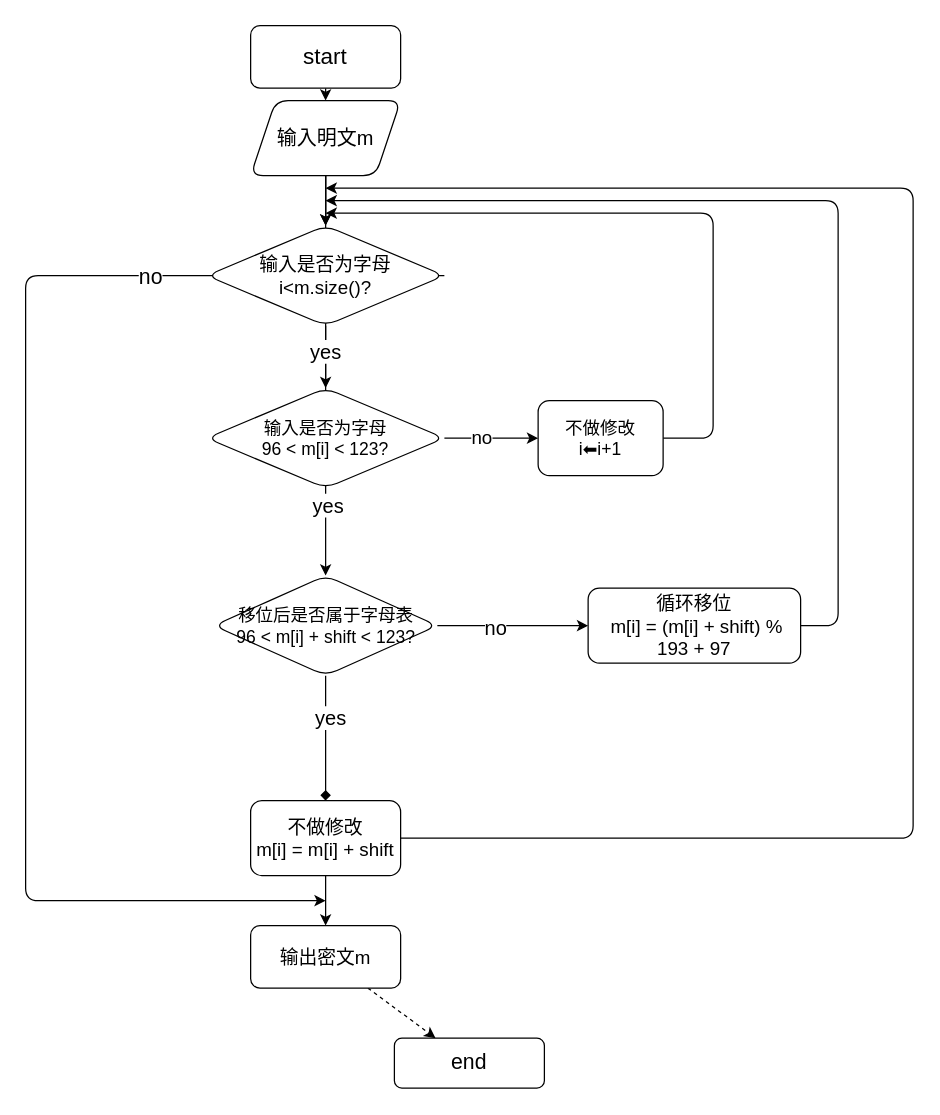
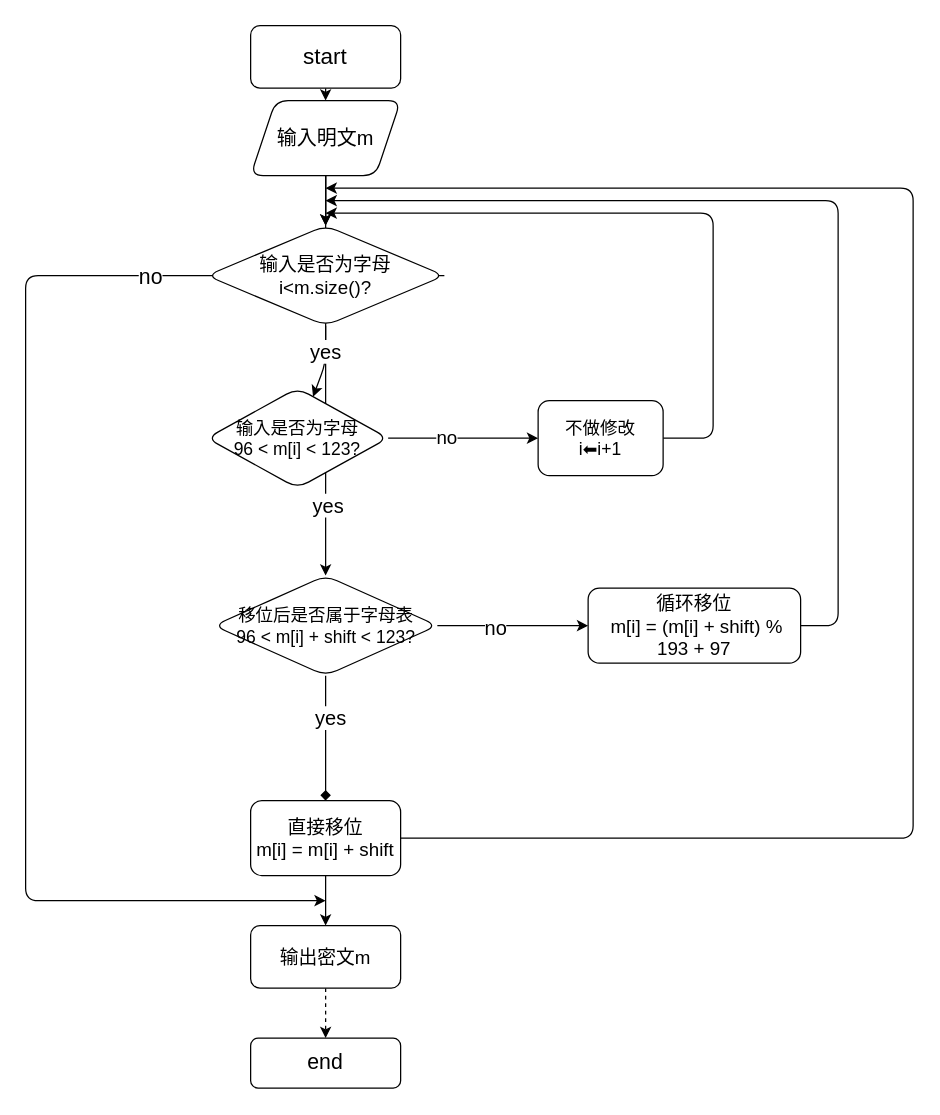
  <mxCell id="0" />
  <mxCell id="1" parent="0" />
  <mxCell id="2" value="" style="edgeStyle=none;html=1;fontSize=18;" parent="1" source="3" target="9" edge="1"><mxGeometry relative="1" as="geometry" /></mxCell>
  <mxCell id="3" value="&lt;font style=&quot;font-size: 18px&quot;&gt;start&lt;/font&gt;" style="rounded=1;whiteSpace=wrap;html=1;" parent="1" vertex="1"><mxGeometry x="200.01" width="120" height="50" as="geometry" y="20" /></mxCell>
  <mxCell id="4" value="" style="edgeStyle=none;html=1;fontSize=16;" parent="1" source="9" target="14" edge="1"><mxGeometry relative="1" as="geometry" /></mxCell>
  <mxCell id="5" value="&lt;font style=&quot;font-size: 16px&quot;&gt;yes&lt;/font&gt;" style="edgeLabel;html=1;align=center;verticalAlign=middle;resizable=0;points=[];fontSize=14;" parent="4" vertex="1" connectable="0"><mxGeometry x="0.642" y="1" relative="1" as="geometry"><mxPoint as="offset" /></mxGeometry></mxCell>
  <mxCell id="6" value="" style="edgeStyle=none;html=1;fontSize=14;startArrow=none;" parent="1" source="27" target="22" edge="1"><mxGeometry relative="1" as="geometry"><Array as="points"><mxPoint x="260" y="290" /></Array></mxGeometry></mxCell>
  <mxCell id="7" value="" style="edgeStyle=none;html=1;fontSize=15;" parent="1" source="9" edge="1"><mxGeometry relative="1" as="geometry"><mxPoint x="260.01" y="180" as="targetPoint" /></mxGeometry></mxCell>
  <mxCell id="8" value="" style="edgeStyle=none;html=1;fontSize=15;" parent="1" source="9" target="27" edge="1"><mxGeometry relative="1" as="geometry" /></mxCell>
  <mxCell id="9" value="&lt;font style=&quot;font-size: 16px&quot;&gt;输入明文m&lt;/font&gt;" style="shape=parallelogram;perimeter=parallelogramPerimeter;whiteSpace=wrap;html=1;fixedSize=1;rounded=1;" parent="1" vertex="1"><mxGeometry x="200.01" y="80" width="120" height="60" as="geometry" /></mxCell>
  <mxCell id="10" value="" style="edgeStyle=none;html=1;fontSize=13;endArrow=diamond;" parent="1" source="14" target="17" edge="1"><mxGeometry relative="1" as="geometry" /></mxCell>
  <mxCell id="11" value="yes" style="edgeLabel;html=1;align=center;verticalAlign=middle;resizable=0;points=[];fontSize=16;" parent="10" vertex="1" connectable="0"><mxGeometry x="-0.311" y="3" relative="1" as="geometry"><mxPoint as="offset" /></mxGeometry></mxCell>
  <mxCell id="12" value="" style="edgeStyle=none;html=1;fontSize=15;" parent="1" source="14" target="19" edge="1"><mxGeometry relative="1" as="geometry" /></mxCell>
  <mxCell id="13" value="no" style="edgeLabel;html=1;align=center;verticalAlign=middle;resizable=0;points=[];fontSize=16;" parent="12" vertex="1" connectable="0"><mxGeometry x="-0.229" y="-1" relative="1" as="geometry"><mxPoint as="offset" /></mxGeometry></mxCell>
  <mxCell id="14" value="&lt;font style=&quot;font-size: 14px&quot;&gt;移位后是否属于字母表&lt;br&gt;96 &amp;lt; m[i] + shift &amp;lt; 123?&lt;/font&gt;" style="rhombus;whiteSpace=wrap;html=1;rounded=1;" parent="1" vertex="1"><mxGeometry x="170.63" y="460" width="178.75" height="80" as="geometry" /></mxCell>
  <mxCell id="15" value="" style="edgeStyle=none;html=1;fontSize=15;" parent="1" source="17" target="30" edge="1"><mxGeometry relative="1" as="geometry" /></mxCell>
  <mxCell id="16" style="edgeStyle=none;html=1;exitX=1;exitY=0.5;exitDx=0;exitDy=0;fontSize=17;" parent="1" source="17" edge="1"><mxGeometry relative="1" as="geometry"><mxPoint x="260" y="150" as="targetPoint" /><Array as="points"><mxPoint x="730" y="670" /><mxPoint x="730" y="150" /></Array></mxGeometry></mxCell>
- <mxCell id="17" value="&lt;font style=&quot;font-size: 15px&quot;&gt;不做修改&lt;br&gt;m[i] = m[i] + shift&lt;/font&gt;" style="rounded=1;whiteSpace=wrap;html=1;" parent="1" vertex="1"><mxGeometry x="200" y="640" width="120" height="60" as="geometry" /></mxCell>
+ <mxCell id="17" value="&lt;font style=&quot;font-size: 15px&quot;&gt;直接移位&lt;br&gt;m[i] = m[i] + shift&lt;/font&gt;" style="rounded=1;whiteSpace=wrap;html=1;" parent="1" vertex="1"><mxGeometry x="200" y="640" width="120" height="60" as="geometry" /></mxCell>
  <mxCell id="18" style="edgeStyle=none;html=1;exitX=1;exitY=0.5;exitDx=0;exitDy=0;fontSize=17;" parent="1" source="19" edge="1"><mxGeometry relative="1" as="geometry"><mxPoint x="260" y="160" as="targetPoint" /><Array as="points"><mxPoint x="670" y="500" /><mxPoint x="670" y="340" /><mxPoint x="670" y="160" /></Array></mxGeometry></mxCell>
  <mxCell id="19" value="&lt;font style=&quot;font-size: 15px&quot;&gt;循环移位&lt;br&gt;&amp;nbsp;m[i] = (m[i] + shift) % 193 + 97&lt;/font&gt;" style="whiteSpace=wrap;html=1;rounded=1;" parent="1" vertex="1"><mxGeometry x="470" y="470" width="170" height="60" as="geometry" /></mxCell>
  <mxCell id="20" value="" style="edgeStyle=none;html=1;fontSize=14;" parent="1" source="22" target="24" edge="1"><mxGeometry relative="1" as="geometry" /></mxCell>
  <mxCell id="21" value="&lt;font style=&quot;font-size: 15px&quot;&gt;no&lt;/font&gt;" style="edgeLabel;html=1;align=center;verticalAlign=middle;resizable=0;points=[];fontSize=14;" parent="20" vertex="1" connectable="0"><mxGeometry x="-0.238" y="2" relative="1" as="geometry"><mxPoint as="offset" /></mxGeometry></mxCell>
- <mxCell id="22" value="&lt;font style=&quot;font-size: 14px&quot;&gt;输入是否为字母&lt;/font&gt;&lt;br&gt;&lt;span style=&quot;font-size: 14px&quot;&gt;96 &amp;lt; m[i] &amp;lt; 123?&lt;/span&gt;" style="rhombus;whiteSpace=wrap;html=1;rounded=1;" parent="1" vertex="1"><mxGeometry x="165.01" y="310" width="190" height="80" as="geometry" /></mxCell>
+ <mxCell id="22" value="&lt;font style=&quot;font-size: 14px&quot;&gt;输入是否为字母&lt;/font&gt;&lt;br&gt;&lt;span style=&quot;font-size: 14px&quot;&gt;96 &amp;lt; m[i] &amp;lt; 123?&lt;/span&gt;" style="rhombus;whiteSpace=wrap;html=1;rounded=1;" parent="1" vertex="1"><mxGeometry x="165.01" y="310" width="145" height="80" as="geometry" /></mxCell>
  <mxCell id="23" style="edgeStyle=none;html=1;exitX=1;exitY=0.5;exitDx=0;exitDy=0;fontSize=17;" parent="1" source="24" edge="1"><mxGeometry relative="1" as="geometry"><mxPoint x="260" y="170" as="targetPoint" /><Array as="points"><mxPoint x="570" y="350" /><mxPoint x="570" y="260" /><mxPoint x="570" y="170" /></Array></mxGeometry></mxCell>
  <mxCell id="24" value="&lt;font style=&quot;font-size: 14px&quot;&gt;不做修改&lt;br&gt;i⬅i+1&lt;br&gt;&lt;/font&gt;" style="whiteSpace=wrap;html=1;rounded=1;" parent="1" vertex="1"><mxGeometry x="430" y="320" width="100" height="60" as="geometry" /></mxCell>
  <mxCell id="25" style="edgeStyle=none;html=1;exitX=1;exitY=0.5;exitDx=0;exitDy=0;fontSize=17;" parent="1" source="27" edge="1"><mxGeometry relative="1" as="geometry"><mxPoint x="260" y="720" as="targetPoint" /><Array as="points"><mxPoint x="20" y="220" /><mxPoint x="20" y="530" /><mxPoint x="20" y="720" /></Array></mxGeometry></mxCell>
  <mxCell id="26" value="no" style="edgeLabel;html=1;align=center;verticalAlign=middle;resizable=0;points=[];fontSize=17;" parent="25" vertex="1" connectable="0"><mxGeometry x="-0.563" y="1" relative="1" as="geometry"><mxPoint as="offset" /></mxGeometry></mxCell>
  <mxCell id="27" value="&lt;font style=&quot;font-size: 15px&quot;&gt;输入是否为字母&lt;br&gt;i&amp;lt;m.size()?&lt;br&gt;&lt;/font&gt;" style="rhombus;whiteSpace=wrap;html=1;rounded=1;" parent="1" vertex="1"><mxGeometry x="165" y="180" width="189.99" height="80" as="geometry" /></mxCell>
  <mxCell id="28" value="&lt;font style=&quot;font-size: 16px&quot;&gt;yes&lt;/font&gt;" style="edgeLabel;html=1;align=center;verticalAlign=middle;resizable=0;points=[];fontSize=14;" parent="1" vertex="1" connectable="0"><mxGeometry x="259.996" y="280" as="geometry" /></mxCell>
  <mxCell id="29" value="" style="edgeStyle=none;html=1;fontSize=15;dashed=1;" parent="1" source="30" target="31" edge="1"><mxGeometry relative="1" as="geometry" /></mxCell>
  <mxCell id="30" value="&lt;font style=&quot;font-size: 15px&quot;&gt;输出密文m&lt;/font&gt;" style="whiteSpace=wrap;html=1;rounded=1;" parent="1" vertex="1"><mxGeometry x="200.01" y="740" width="120" height="50" as="geometry" /></mxCell>
- <mxCell id="31" value="&lt;font style=&quot;font-size: 17px&quot;&gt;end&lt;/font&gt;" style="whiteSpace=wrap;html=1;rounded=1;" parent="1" vertex="1"><mxGeometry x="315.01" y="830" width="120" height="40" as="geometry" /></mxCell>
+ <mxCell id="31" value="&lt;font style=&quot;font-size: 17px&quot;&gt;end&lt;/font&gt;" style="whiteSpace=wrap;html=1;rounded=1;" parent="1" vertex="1"><mxGeometry x="200.01" y="830" width="120" height="40" as="geometry" /></mxCell>
